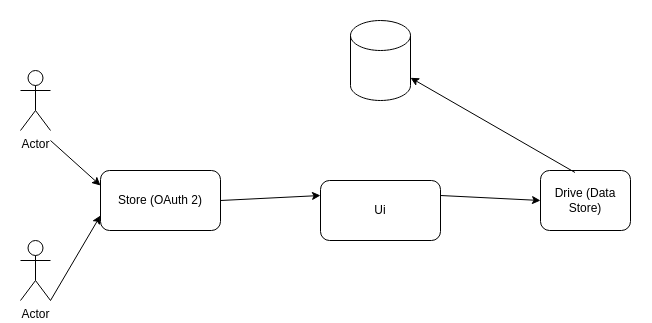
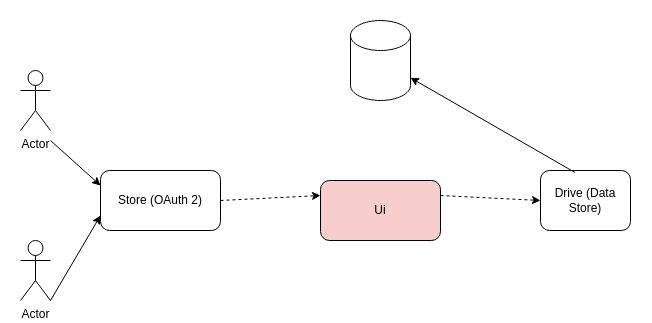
  <mxCell id="0" />
  <mxCell id="1" parent="0" />
  <mxCell id="2" value="Store (OAuth 2)" style="rounded=1;whiteSpace=wrap;html=1;" parent="1" vertex="1"><mxGeometry x="100" y="170" width="120" height="60" as="geometry" /></mxCell>
  <mxCell id="3" value="Drive (Data Store)" style="rounded=1;whiteSpace=wrap;html=1;" parent="1" vertex="1"><mxGeometry x="540" y="170" width="90" height="60" as="geometry" /></mxCell>
  <mxCell id="4" value="Actor" style="shape=umlActor;verticalLabelPosition=bottom;verticalAlign=top;html=1;outlineConnect=0;" parent="1" vertex="1"><mxGeometry x="20" y="70" width="30" height="60" as="geometry" /></mxCell>
  <mxCell id="5" value="Actor" style="shape=umlActor;verticalLabelPosition=bottom;verticalAlign=top;html=1;outlineConnect=0;" parent="1" vertex="1"><mxGeometry x="20" y="240" width="30" height="60" as="geometry" /></mxCell>
  <mxCell id="6" value="" style="endArrow=classic;html=1;rounded=0;entryX=0;entryY=0.75;entryDx=0;entryDy=0;" parent="1" target="2" edge="1"><mxGeometry width="50" height="50" relative="1" as="geometry"><mxPoint x="50" y="300" as="sourcePoint" /><mxPoint x="100" y="250" as="targetPoint" /></mxGeometry></mxCell>
  <mxCell id="7" value="" style="endArrow=classic;html=1;rounded=0;entryX=0;entryY=0.25;entryDx=0;entryDy=0;" parent="1" target="2" edge="1"><mxGeometry width="50" height="50" relative="1" as="geometry"><mxPoint x="50" y="140" as="sourcePoint" /><mxPoint x="100" y="90" as="targetPoint" /></mxGeometry></mxCell>
  <mxCell id="8" value="" style="shape=cylinder3;whiteSpace=wrap;html=1;boundedLbl=1;backgroundOutline=1;size=15;" parent="1" vertex="1"><mxGeometry x="350" y="20" width="60" height="80" as="geometry" /></mxCell>
  <mxCell id="9" value="" style="endArrow=classic;html=1;rounded=0;exitX=0.383;exitY=0.033;exitDx=0;exitDy=0;exitPerimeter=0;" parent="1" source="3" target="8" edge="1"><mxGeometry width="50" height="50" relative="1" as="geometry"><mxPoint x="470" y="140" as="sourcePoint" /><mxPoint x="430" y="90" as="targetPoint" /></mxGeometry></mxCell>
- <mxCell id="10" value="" style="endArrow=classic;html=1;rounded=0;exitX=1;exitY=0.25;exitDx=0;exitDy=0;entryX=0;entryY=0.5;entryDx=0;entryDy=0;" parent="1" source="11" target="3" edge="1"><mxGeometry width="50" height="50" relative="1" as="geometry"><mxPoint x="370" y="230" as="sourcePoint" /><mxPoint x="420" y="180" as="targetPoint" /></mxGeometry></mxCell>
- <mxCell id="11" value="Ui" style="rounded=1;whiteSpace=wrap;html=1;" parent="1" vertex="1"><mxGeometry x="320" y="180" width="120" height="60" as="geometry" /></mxCell>
- <mxCell id="12" value="" style="endArrow=classic;html=1;rounded=0;entryX=0;entryY=0.25;entryDx=0;entryDy=0;exitX=1;exitY=0.5;exitDx=0;exitDy=0;" parent="1" source="2" target="11" edge="1"><mxGeometry width="50" height="50" relative="1" as="geometry"><mxPoint x="250" y="250" as="sourcePoint" /><mxPoint x="300" y="200" as="targetPoint" /></mxGeometry></mxCell>
+ <mxCell id="10" value="" style="endArrow=classic;html=1;rounded=0;exitX=1;exitY=0.25;exitDx=0;exitDy=0;entryX=0;entryY=0.5;entryDx=0;entryDy=0;dashed=1;" parent="1" source="11" target="3" edge="1"><mxGeometry width="50" height="50" relative="1" as="geometry"><mxPoint x="370" y="230" as="sourcePoint" /><mxPoint x="420" y="180" as="targetPoint" /></mxGeometry></mxCell>
+ <mxCell id="11" value="Ui" style="rounded=1;whiteSpace=wrap;html=1;fillColor=#f8cecc;" parent="1" vertex="1"><mxGeometry x="320" y="180" width="120" height="60" as="geometry" /></mxCell>
+ <mxCell id="12" value="" style="endArrow=classic;html=1;rounded=0;entryX=0;entryY=0.25;entryDx=0;entryDy=0;exitX=1;exitY=0.5;exitDx=0;exitDy=0;dashed=1;" parent="1" source="2" target="11" edge="1"><mxGeometry width="50" height="50" relative="1" as="geometry"><mxPoint x="250" y="250" as="sourcePoint" /><mxPoint x="300" y="200" as="targetPoint" /></mxGeometry></mxCell>
